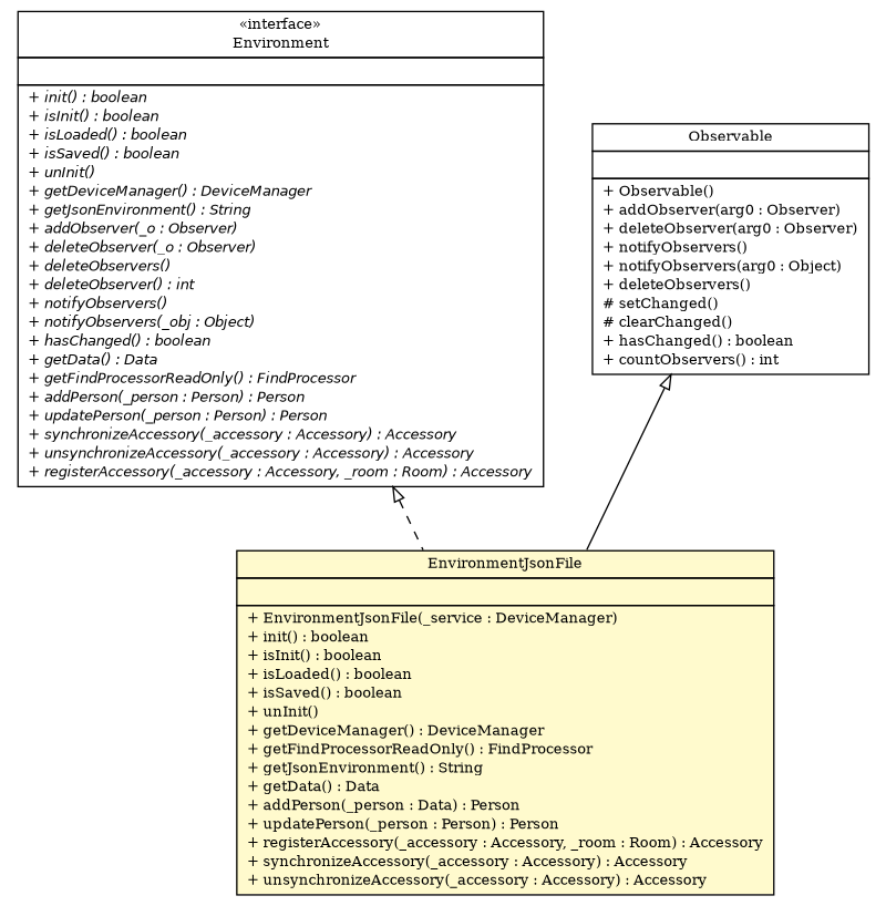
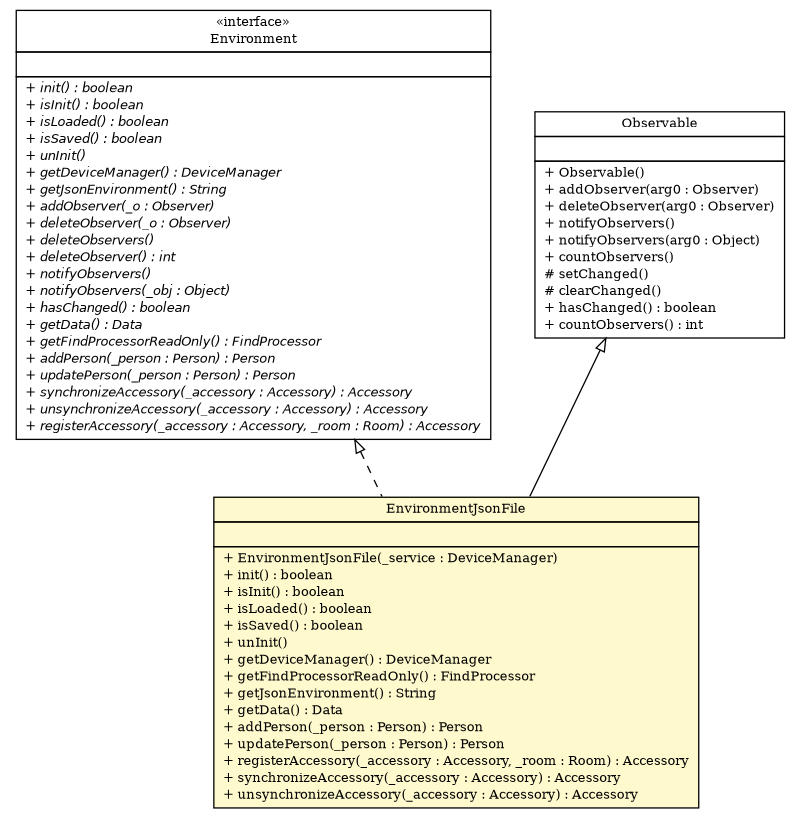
  digraph {
    fontname="DejaVu Serif"
    nodesep=0.25
    ranksep=0.5
    node [fontcolor=black fontname="DejaVu Serif" fontsize=10.0 shape=plaintext]
    edge [arrowtail=empty dir=back fontname="DejaVu Serif" fontsize=10 headport=p labelfontname=Helvetica labelfontsize=10 tailport=p]
    n1 [label=<<table title="com.connectlife.coreserver.environment.Environment" border="0" cellborder="1" cellspacing="0" cellpadding="2" port="p" href="./Environment.html"> 		<tr><td><table border="0" cellspacing="0" cellpadding="1"> <tr><td align="center" balign="center"> &#171;interface&#187; </td></tr> <tr><td align="center" balign="center"> Environment </td></tr> 		</table></td></tr> 		<tr><td><table border="0" cellspacing="0" cellpadding="1"> <tr><td align="left" balign="left">  </td></tr> 		</table></td></tr> 		<tr><td><table border="0" cellspacing="0" cellpadding="1"> <tr><td align="left" balign="left"><font face="Helvetica-Oblique" point-size="10.0"> + init() : boolean </font></td></tr> <tr><td align="left" balign="left"><font face="Helvetica-Oblique" point-size="10.0"> + isInit() : boolean </font></td></tr> <tr><td align="left" balign="left"><font face="Helvetica-Oblique" point-size="10.0"> + isLoaded() : boolean </font></td></tr> <tr><td align="left" balign="left"><font face="Helvetica-Oblique" point-size="10.0"> + isSaved() : boolean </font></td></tr> <tr><td align="left" balign="left"><font face="Helvetica-Oblique" point-size="10.0"> + unInit() </font></td></tr> <tr><td align="left" balign="left"><font face="Helvetica-Oblique" point-size="10.0"> + getDeviceManager() : DeviceManager </font></td></tr> <tr><td align="left" balign="left"><font face="Helvetica-Oblique" point-size="10.0"> + getJsonEnvironment() : String </font></td></tr> <tr><td align="left" balign="left"><font face="Helvetica-Oblique" point-size="10.0"> + addObserver(_o : Observer) </font></td></tr> <tr><td align="left" balign="left"><font face="Helvetica-Oblique" point-size="10.0"> + deleteObserver(_o : Observer) </font></td></tr> <tr><td align="left" balign="left"><font face="Helvetica-Oblique" point-size="10.0"> + deleteObservers() </font></td></tr> <tr><td align="left" balign="left"><font face="Helvetica-Oblique" point-size="10.0"> + deleteObserver() : int </font></td></tr> <tr><td align="left" balign="left"><font face="Helvetica-Oblique" point-size="10.0"> + notifyObservers() </font></td></tr> <tr><td align="left" balign="left"><font face="Helvetica-Oblique" point-size="10.0"> + notifyObservers(_obj : Object) </font></td></tr> <tr><td align="left" balign="left"><font face="Helvetica-Oblique" point-size="10.0"> + hasChanged() : boolean </font></td></tr> <tr><td align="left" balign="left"><font face="Helvetica-Oblique" point-size="10.0"> + getData() : Data </font></td></tr> <tr><td align="left" balign="left"><font face="Helvetica-Oblique" point-size="10.0"> + getFindProcessorReadOnly() : FindProcessor </font></td></tr> <tr><td align="left" balign="left"><font face="Helvetica-Oblique" point-size="10.0"> + addPerson(_person : Person) : Person </font></td></tr> <tr><td align="left" balign="left"><font face="Helvetica-Oblique" point-size="10.0"> + updatePerson(_person : Person) : Person </font></td></tr> <tr><td align="left" balign="left"><font face="Helvetica-Oblique" point-size="10.0"> + synchronizeAccessory(_accessory : Accessory) : Accessory </font></td></tr> <tr><td align="left" balign="left"><font face="Helvetica-Oblique" point-size="10.0"> + unsynchronizeAccessory(_accessory : Accessory) : Accessory </font></td></tr> <tr><td align="left" balign="left"><font face="Helvetica-Oblique" point-size="10.0"> + registerAccessory(_accessory : Accessory, _room : Room) : Accessory </font></td></tr> 		</table></td></tr> 		</table>>]
-   n2 [label=<<table title="com.connectlife.coreserver.environment.EnvironmentJsonFile" border="0" cellborder="1" cellspacing="0" cellpadding="2" port="p" bgcolor="lemonChiffon" href="./EnvironmentJsonFile.html"> 		<tr><td><table border="0" cellspacing="0" cellpadding="1"> <tr><td align="center" balign="center"> EnvironmentJsonFile </td></tr> 		</table></td></tr> 		<tr><td><table border="0" cellspacing="0" cellpadding="1"> <tr><td align="left" balign="left">  </td></tr> 		</table></td></tr> 		<tr><td><table border="0" cellspacing="0" cellpadding="1"> <tr><td align="left" balign="left"> + EnvironmentJsonFile(_service : DeviceManager) </td></tr> <tr><td align="left" balign="left"> + init() : boolean </td></tr> <tr><td align="left" balign="left"> + isInit() : boolean </td></tr> <tr><td align="left" balign="left"> + isLoaded() : boolean </td></tr> <tr><td align="left" balign="left"> + isSaved() : boolean </td></tr> <tr><td align="left" balign="left"> + unInit() </td></tr> <tr><td align="left" balign="left"> + getDeviceManager() : DeviceManager </td></tr> <tr><td align="left" balign="left"> + getFindProcessorReadOnly() : FindProcessor </td></tr> <tr><td align="left" balign="left"> + getJsonEnvironment() : String </td></tr> <tr><td align="left" balign="left"> + getData() : Data </td></tr> <tr><td align="left" balign="left"> + addPerson(_person : Data) : Person </td></tr> <tr><td align="left" balign="left"> + updatePerson(_person : Person) : Person </td></tr> <tr><td align="left" balign="left"> + registerAccessory(_accessory : Accessory, _room : Room) : Accessory </td></tr> <tr><td align="left" balign="left"> + synchronizeAccessory(_accessory : Accessory) : Accessory </td></tr> <tr><td align="left" balign="left"> + unsynchronizeAccessory(_accessory : Accessory) : Accessory </td></tr> 		</table></td></tr> 		</table>>]
-   n3 [label=<<table title="java.util.Observable" border="0" cellborder="1" cellspacing="0" cellpadding="2" port="p" href="http://java.sun.com/j2se/1.4.2/docs/api/java/util/Observable.html"> 		<tr><td><table border="0" cellspacing="0" cellpadding="1"> <tr><td align="center" balign="center"> Observable </td></tr> 		</table></td></tr> 		<tr><td><table border="0" cellspacing="0" cellpadding="1"> <tr><td align="left" balign="left">  </td></tr> 		</table></td></tr> 		<tr><td><table border="0" cellspacing="0" cellpadding="1"> <tr><td align="left" balign="left"> + Observable() </td></tr> <tr><td align="left" balign="left"> + addObserver(arg0 : Observer) </td></tr> <tr><td align="left" balign="left"> + deleteObserver(arg0 : Observer) </td></tr> <tr><td align="left" balign="left"> + notifyObservers() </td></tr> <tr><td align="left" balign="left"> + notifyObservers(arg0 : Object) </td></tr> <tr><td align="left" balign="left"> + deleteObservers() </td></tr> <tr><td align="left" balign="left"> # setChanged() </td></tr> <tr><td align="left" balign="left"> # clearChanged() </td></tr> <tr><td align="left" balign="left"> + hasChanged() : boolean </td></tr> <tr><td align="left" balign="left"> + countObservers() : int </td></tr> 		</table></td></tr> 		</table>>]
+   n2 [label=<<table title="com.connectlife.coreserver.environment.EnvironmentJsonFile" border="0" cellborder="1" cellspacing="0" cellpadding="2" port="p" bgcolor="lemonChiffon" href="./EnvironmentJsonFile.html"> 		<tr><td><table border="0" cellspacing="0" cellpadding="1"> <tr><td align="center" balign="center"> EnvironmentJsonFile </td></tr> 		</table></td></tr> 		<tr><td><table border="0" cellspacing="0" cellpadding="1"> <tr><td align="left" balign="left">  </td></tr> 		</table></td></tr> 		<tr><td><table border="0" cellspacing="0" cellpadding="1"> <tr><td align="left" balign="left"> + EnvironmentJsonFile(_service : DeviceManager) </td></tr> <tr><td align="left" balign="left"> + init() : boolean </td></tr> <tr><td align="left" balign="left"> + isInit() : boolean </td></tr> <tr><td align="left" balign="left"> + isLoaded() : boolean </td></tr> <tr><td align="left" balign="left"> + isSaved() : boolean </td></tr> <tr><td align="left" balign="left"> + unInit() </td></tr> <tr><td align="left" balign="left"> + getDeviceManager() : DeviceManager </td></tr> <tr><td align="left" balign="left"> + getFindProcessorReadOnly() : FindProcessor </td></tr> <tr><td align="left" balign="left"> + getJsonEnvironment() : String </td></tr> <tr><td align="left" balign="left"> + getData() : Data </td></tr> <tr><td align="left" balign="left"> + addPerson(_person : Person) : Person </td></tr> <tr><td align="left" balign="left"> + updatePerson(_person : Person) : Person </td></tr> <tr><td align="left" balign="left"> + registerAccessory(_accessory : Accessory, _room : Room) : Accessory </td></tr> <tr><td align="left" balign="left"> + synchronizeAccessory(_accessory : Accessory) : Accessory </td></tr> <tr><td align="left" balign="left"> + unsynchronizeAccessory(_accessory : Accessory) : Accessory </td></tr> 		</table></td></tr> 		</table>>]
+   n3 [label=<<table title="java.util.Observable" border="0" cellborder="1" cellspacing="0" cellpadding="2" port="p" href="http://java.sun.com/j2se/1.4.2/docs/api/java/util/Observable.html"> 		<tr><td><table border="0" cellspacing="0" cellpadding="1"> <tr><td align="center" balign="center"> Observable </td></tr> 		</table></td></tr> 		<tr><td><table border="0" cellspacing="0" cellpadding="1"> <tr><td align="left" balign="left">  </td></tr> 		</table></td></tr> 		<tr><td><table border="0" cellspacing="0" cellpadding="1"> <tr><td align="left" balign="left"> + Observable() </td></tr> <tr><td align="left" balign="left"> + addObserver(arg0 : Observer) </td></tr> <tr><td align="left" balign="left"> + deleteObserver(arg0 : Observer) </td></tr> <tr><td align="left" balign="left"> + notifyObservers() </td></tr> <tr><td align="left" balign="left"> + notifyObservers(arg0 : Object) </td></tr> <tr><td align="left" balign="left"> + countObservers() </td></tr> <tr><td align="left" balign="left"> # setChanged() </td></tr> <tr><td align="left" balign="left"> # clearChanged() </td></tr> <tr><td align="left" balign="left"> + hasChanged() : boolean </td></tr> <tr><td align="left" balign="left"> + countObservers() : int </td></tr> 		</table></td></tr> 		</table>>]
    n1 -> n2 [style=dashed]
    n3 -> n2
  }
